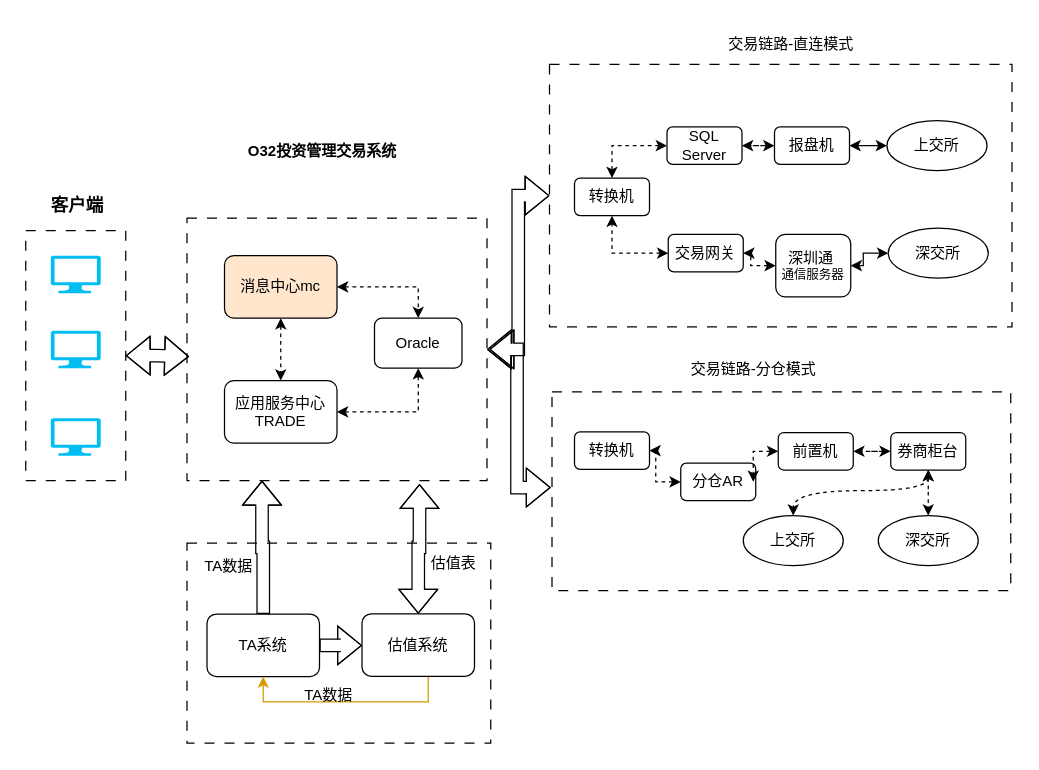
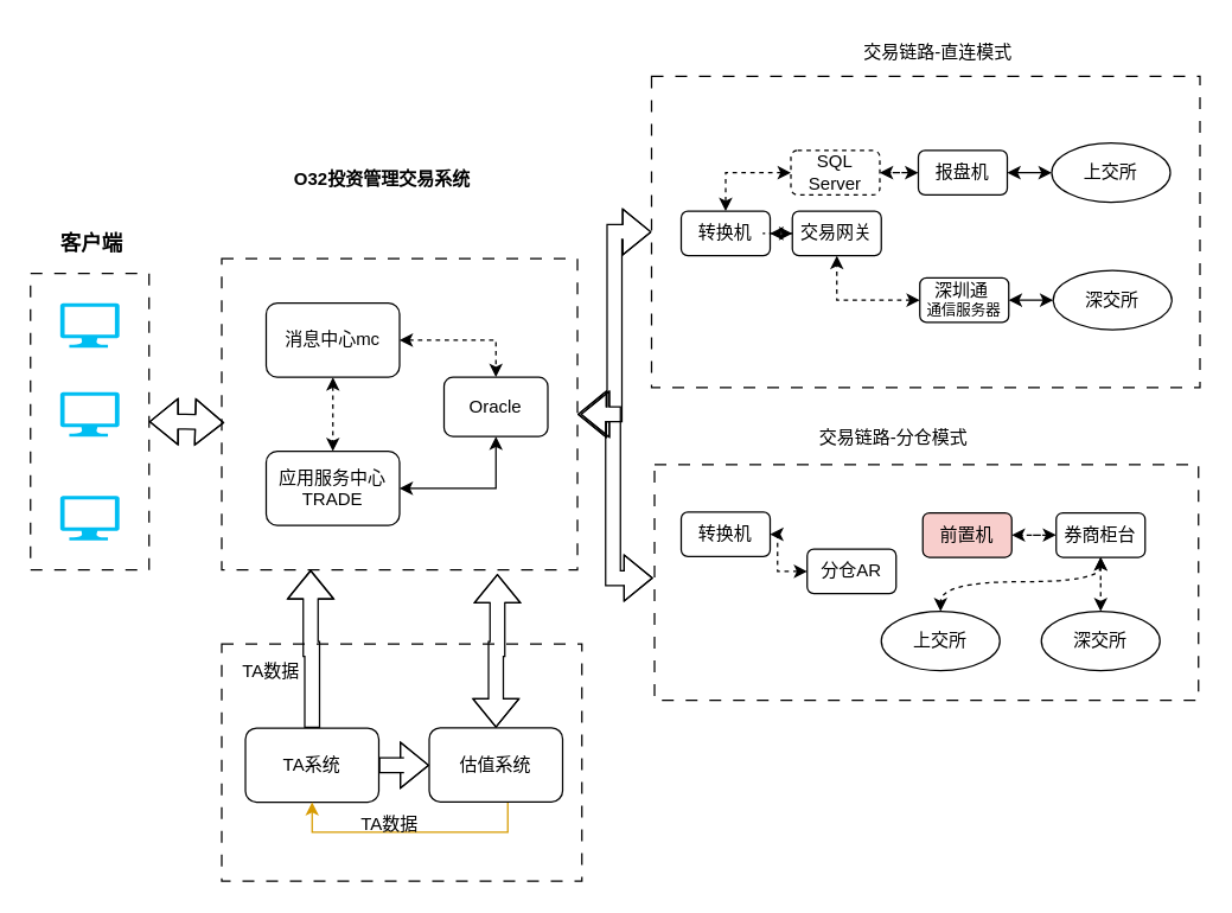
  <mxCell id="0" />
  <mxCell id="1" parent="0" />
  <mxCell id="2" style="edgeStyle=orthogonalEdgeStyle;rounded=0;orthogonalLoop=1;jettySize=auto;html=1;entryX=0;entryY=0.5;entryDx=0;entryDy=0;shape=flexArrow;startArrow=block;" edge="1" parent="1" source="3" target="15"><mxGeometry relative="1" as="geometry" /></mxCell>
  <mxCell id="3" value="" style="rounded=0;whiteSpace=wrap;html=1;dashed=1;dashPattern=8 8;" vertex="1" parent="1"><mxGeometry x="149" y="174" width="240" height="210" as="geometry" /></mxCell>
  <mxCell id="4" value="" style="rounded=0;whiteSpace=wrap;html=1;fillStyle=auto;dashed=1;dashPattern=8 8;" vertex="1" parent="1"><mxGeometry x="20" y="184" width="80" height="200" as="geometry" /></mxCell>
  <mxCell id="5" value="" style="verticalLabelPosition=bottom;html=1;verticalAlign=top;align=center;strokeColor=none;fillColor=#00BEF2;shape=mxgraph.azure.computer;pointerEvents=1;" vertex="1" parent="1"><mxGeometry x="40" y="264" width="40" height="30" as="geometry" /></mxCell>
  <mxCell id="6" value="" style="verticalLabelPosition=bottom;html=1;verticalAlign=top;align=center;strokeColor=none;fillColor=#00BEF2;shape=mxgraph.azure.computer;pointerEvents=1;" vertex="1" parent="1"><mxGeometry x="40" y="334" width="40" height="30" as="geometry" /></mxCell>
- <mxCell id="7" value="" style="edgeStyle=orthogonalEdgeStyle;rounded=0;orthogonalLoop=1;jettySize=auto;html=1;startArrow=classic;startFill=1;dashed=1;" edge="1" parent="1" source="8" target="9"><mxGeometry relative="1" as="geometry" /></mxCell>
+ <mxCell id="7" value="" style="edgeStyle=orthogonalEdgeStyle;rounded=0;orthogonalLoop=1;jettySize=auto;html=1;startArrow=classic;startFill=1;dashed=0;" edge="1" parent="1" source="8" target="9"><mxGeometry relative="1" as="geometry" /></mxCell>
  <mxCell id="8" value="应用服务中心TRADE" style="rounded=1;whiteSpace=wrap;html=1;" vertex="1" parent="1"><mxGeometry x="179" y="304" width="90" height="50" as="geometry" /></mxCell>
  <mxCell id="9" value="Oracle" style="rounded=1;whiteSpace=wrap;html=1;" vertex="1" parent="1"><mxGeometry x="299" y="254" width="70" height="40" as="geometry" /></mxCell>
  <mxCell id="10" value="" style="verticalLabelPosition=bottom;html=1;verticalAlign=top;align=center;strokeColor=none;fillColor=#00BEF2;shape=mxgraph.azure.computer;pointerEvents=1;" vertex="1" parent="1"><mxGeometry x="40" y="204" width="40" height="30" as="geometry" /></mxCell>
  <mxCell id="11" value="" style="edgeStyle=orthogonalEdgeStyle;rounded=0;orthogonalLoop=1;jettySize=auto;html=1;startArrow=classic;startFill=1;dashed=1;" edge="1" parent="1" source="13" target="8"><mxGeometry relative="1" as="geometry" /></mxCell>
  <mxCell id="12" value="" style="edgeStyle=orthogonalEdgeStyle;rounded=0;orthogonalLoop=1;jettySize=auto;html=1;startArrow=classic;startFill=1;dashed=1;" edge="1" parent="1" source="13" target="9"><mxGeometry relative="1" as="geometry"><Array as="points"><mxPoint x="334" y="229" /></Array></mxGeometry></mxCell>
- <mxCell id="13" value="消息中心mc" style="rounded=1;whiteSpace=wrap;html=1;fillColor=#ffe6cc;" vertex="1" parent="1"><mxGeometry x="179" y="204" width="90" height="50" as="geometry" /></mxCell>
+ <mxCell id="13" value="消息中心mc" style="rounded=1;whiteSpace=wrap;html=1;" vertex="1" parent="1"><mxGeometry x="179" y="204" width="90" height="50" as="geometry" /></mxCell>
  <mxCell id="14" value="&lt;p style=&quot;line-height: 100%;&quot;&gt;&lt;font style=&quot;font-size: 14px;&quot;&gt;客户端&lt;/font&gt;&lt;/p&gt;" style="text;strokeColor=none;fillColor=none;html=1;fontSize=24;fontStyle=1;verticalAlign=middle;align=center;" vertex="1" parent="1"><mxGeometry x="22" y="142" width="78" height="40" as="geometry" /></mxCell>
  <mxCell id="15" value="" style="rounded=0;whiteSpace=wrap;html=1;dashed=1;dashPattern=8 8;" vertex="1" parent="1"><mxGeometry x="439" y="51" width="370" height="210" as="geometry" /></mxCell>
  <mxCell id="16" value="交易链路-直连模式" style="text;html=1;align=center;verticalAlign=middle;resizable=0;points=[];autosize=1;strokeColor=none;fillColor=none;" vertex="1" parent="1"><mxGeometry x="572" y="20" width="120" height="30" as="geometry" /></mxCell>
  <mxCell id="17" value="转换机" style="rounded=1;whiteSpace=wrap;html=1;" vertex="1" parent="1"><mxGeometry x="459" y="142" width="60" height="30" as="geometry" /></mxCell>
  <mxCell id="18" value="" style="edgeStyle=orthogonalEdgeStyle;rounded=0;orthogonalLoop=1;jettySize=auto;html=1;startArrow=classic;startFill=1;dashed=1;" edge="1" parent="1" source="19" target="17"><mxGeometry relative="1" as="geometry" /></mxCell>
- <mxCell id="19" value="SQL Server" style="rounded=1;whiteSpace=wrap;html=1;" vertex="1" parent="1"><mxGeometry x="533" y="101" width="60" height="30" as="geometry" /></mxCell>
+ <mxCell id="19" value="SQL Server" style="rounded=1;whiteSpace=wrap;html=1;dashed=1;" vertex="1" parent="1"><mxGeometry x="533" y="101" width="60" height="30" as="geometry" /></mxCell>
  <mxCell id="20" value="" style="edgeStyle=orthogonalEdgeStyle;rounded=0;orthogonalLoop=1;jettySize=auto;html=1;startArrow=classic;startFill=1;dashed=1;" edge="1" parent="1" source="21" target="19"><mxGeometry relative="1" as="geometry" /></mxCell>
  <mxCell id="21" value="报盘机" style="rounded=1;whiteSpace=wrap;html=1;" vertex="1" parent="1"><mxGeometry x="619" y="101" width="60" height="30" as="geometry" /></mxCell>
  <mxCell id="22" value="" style="edgeStyle=orthogonalEdgeStyle;rounded=0;orthogonalLoop=1;jettySize=auto;html=1;startArrow=classic;startFill=1;" edge="1" parent="1" source="23" target="21"><mxGeometry relative="1" as="geometry" /></mxCell>
  <mxCell id="23" value="上交所" style="ellipse;whiteSpace=wrap;html=1;" vertex="1" parent="1"><mxGeometry x="709" y="96" width="80" height="40" as="geometry" /></mxCell>
  <mxCell id="24" value="" style="edgeStyle=orthogonalEdgeStyle;rounded=0;orthogonalLoop=1;jettySize=auto;html=1;startArrow=classic;startFill=1;dashed=1;" edge="1" parent="1" source="25" target="17"><mxGeometry relative="1" as="geometry" /></mxCell>
- <mxCell id="25" value="交易网关" style="rounded=1;whiteSpace=wrap;html=1;" vertex="1" parent="1"><mxGeometry x="534" y="187" width="60" height="30" as="geometry" /></mxCell>
+ <mxCell id="25" value="交易网关" style="rounded=1;whiteSpace=wrap;html=1;" vertex="1" parent="1"><mxGeometry x="534" y="142" width="60" height="30" as="geometry" /></mxCell>
  <mxCell id="26" value="" style="edgeStyle=orthogonalEdgeStyle;rounded=0;orthogonalLoop=1;jettySize=auto;html=1;dashed=1;startArrow=classic;startFill=1;" edge="1" parent="1" source="27" target="25"><mxGeometry relative="1" as="geometry" /></mxCell>
- <mxCell id="27" value="深圳通&amp;nbsp;&lt;div style=&quot;font-size: 10px;&quot;&gt;通信服务器&lt;/div&gt;" style="rounded=1;whiteSpace=wrap;html=1;" vertex="1" parent="1"><mxGeometry x="620" y="187" width="60" height="50" as="geometry" /></mxCell>
+ <mxCell id="27" value="深圳通&amp;nbsp;&lt;div style=&quot;font-size: 10px;&quot;&gt;通信服务器&lt;/div&gt;" style="rounded=1;whiteSpace=wrap;html=1;" vertex="1" parent="1"><mxGeometry x="620" y="187" width="60" height="30" as="geometry" /></mxCell>
  <mxCell id="28" value="" style="edgeStyle=orthogonalEdgeStyle;rounded=0;orthogonalLoop=1;jettySize=auto;html=1;startArrow=classic;startFill=1;" edge="1" parent="1" source="29" target="27"><mxGeometry relative="1" as="geometry" /></mxCell>
  <mxCell id="29" value="深交所" style="ellipse;whiteSpace=wrap;html=1;" vertex="1" parent="1"><mxGeometry x="710" y="182" width="80" height="40" as="geometry" /></mxCell>
  <mxCell id="30" value="&lt;font style=&quot;font-size: 12px;&quot;&gt;O32投资管理交易系统&lt;/font&gt;" style="text;strokeColor=none;fillColor=none;html=1;fontSize=24;fontStyle=1;verticalAlign=middle;align=center;" vertex="1" parent="1"><mxGeometry x="207" y="97" width="100" height="40" as="geometry" /></mxCell>
  <mxCell id="31" style="edgeStyle=orthogonalEdgeStyle;rounded=0;orthogonalLoop=1;jettySize=auto;html=1;entryX=0.007;entryY=0.527;entryDx=0;entryDy=0;entryPerimeter=0;shape=flexArrow;startArrow=block;" edge="1" parent="1" source="4" target="3"><mxGeometry relative="1" as="geometry" /></mxCell>
  <mxCell id="32" style="edgeStyle=orthogonalEdgeStyle;rounded=0;orthogonalLoop=1;jettySize=auto;html=1;shape=flexArrow;startArrow=block;" edge="1" parent="1"><mxGeometry relative="1" as="geometry"><mxPoint x="391" y="279" as="targetPoint" /><mxPoint x="440" y="389.5" as="sourcePoint" /><Array as="points"><mxPoint x="413" y="390" /><mxPoint x="413" y="279" /></Array></mxGeometry></mxCell>
  <mxCell id="33" value="" style="rounded=0;whiteSpace=wrap;html=1;dashed=1;dashPattern=8 8;" vertex="1" parent="1"><mxGeometry x="441" y="313" width="367" height="159" as="geometry" /></mxCell>
  <mxCell id="34" value="交易链路-分仓模式" style="text;html=1;align=center;verticalAlign=middle;resizable=0;points=[];autosize=1;strokeColor=none;fillColor=none;" vertex="1" parent="1"><mxGeometry x="542" y="280" width="120" height="30" as="geometry" /></mxCell>
  <mxCell id="35" value="转换机" style="rounded=1;whiteSpace=wrap;html=1;" vertex="1" parent="1"><mxGeometry x="459" y="345" width="60" height="30" as="geometry" /></mxCell>
  <mxCell id="36" value="" style="edgeStyle=orthogonalEdgeStyle;rounded=0;orthogonalLoop=1;jettySize=auto;html=1;startArrow=classic;startFill=1;dashed=1;" edge="1" parent="1" source="37" target="35"><mxGeometry relative="1" as="geometry" /></mxCell>
  <mxCell id="37" value="分仓AR" style="rounded=1;whiteSpace=wrap;html=1;" vertex="1" parent="1"><mxGeometry x="544" y="370" width="60" height="30" as="geometry" /></mxCell>
- <mxCell id="38" value="" style="edgeStyle=orthogonalEdgeStyle;rounded=0;orthogonalLoop=1;jettySize=auto;html=1;startArrow=classic;startFill=1;dashed=1;" edge="1" parent="1" source="39" target="37"><mxGeometry relative="1" as="geometry" /></mxCell>
- <mxCell id="39" value="前置机" style="rounded=1;whiteSpace=wrap;html=1;" vertex="1" parent="1"><mxGeometry x="622" y="345.5" width="60" height="30" as="geometry" /></mxCell>
+ <mxCell id="39" value="前置机" style="rounded=1;whiteSpace=wrap;html=1;fillColor=#f8cecc;" vertex="1" parent="1"><mxGeometry x="622" y="345.5" width="60" height="30" as="geometry" /></mxCell>
  <mxCell id="40" value="" style="edgeStyle=orthogonalEdgeStyle;rounded=0;orthogonalLoop=1;jettySize=auto;html=1;startArrow=classic;startFill=1;dashed=1;" edge="1" parent="1" source="43" target="39"><mxGeometry relative="1" as="geometry" /></mxCell>
  <mxCell id="41" style="edgeStyle=orthogonalEdgeStyle;rounded=0;orthogonalLoop=1;jettySize=auto;html=1;startArrow=classic;startFill=1;dashed=1;" edge="1" parent="1" source="43" target="45"><mxGeometry relative="1" as="geometry" /></mxCell>
  <mxCell id="42" style="edgeStyle=orthogonalEdgeStyle;rounded=0;orthogonalLoop=1;jettySize=auto;html=1;entryX=0.5;entryY=0;entryDx=0;entryDy=0;curved=1;startArrow=classic;startFill=1;dashed=1;" edge="1" parent="1" source="43" target="44"><mxGeometry relative="1" as="geometry"><Array as="points"><mxPoint x="742" y="392" /><mxPoint x="634" y="392" /></Array></mxGeometry></mxCell>
  <mxCell id="43" value="券商柜台" style="rounded=1;whiteSpace=wrap;html=1;" vertex="1" parent="1"><mxGeometry x="712" y="345.5" width="60" height="30" as="geometry" /></mxCell>
  <mxCell id="44" value="上交所" style="ellipse;whiteSpace=wrap;html=1;" vertex="1" parent="1"><mxGeometry x="594" y="412" width="80" height="40" as="geometry" /></mxCell>
  <mxCell id="45" value="深交所" style="ellipse;whiteSpace=wrap;html=1;" vertex="1" parent="1"><mxGeometry x="702" y="412" width="80" height="40" as="geometry" /></mxCell>
  <mxCell id="46" value="" style="rounded=0;whiteSpace=wrap;html=1;dashed=1;dashPattern=8 8;" vertex="1" parent="1"><mxGeometry x="149" y="434" width="243" height="160" as="geometry" /></mxCell>
  <mxCell id="47" style="edgeStyle=orthogonalEdgeStyle;rounded=0;orthogonalLoop=1;jettySize=auto;html=1;entryX=0.25;entryY=1;entryDx=0;entryDy=0;shape=flexArrow;" edge="1" parent="1" source="49" target="3"><mxGeometry relative="1" as="geometry" /></mxCell>
  <mxCell id="48" value="" style="edgeStyle=orthogonalEdgeStyle;rounded=0;orthogonalLoop=1;jettySize=auto;html=1;shape=flexArrow;" edge="1" parent="1" source="49" target="51"><mxGeometry relative="1" as="geometry"><Array as="points"><mxPoint x="272" y="516" /><mxPoint x="272" y="516" /></Array></mxGeometry></mxCell>
  <mxCell id="49" value="TA系统" style="rounded=1;whiteSpace=wrap;html=1;" vertex="1" parent="1"><mxGeometry x="165" y="490.75" width="90" height="50" as="geometry" /></mxCell>
  <mxCell id="50" style="edgeStyle=orthogonalEdgeStyle;rounded=0;orthogonalLoop=1;jettySize=auto;html=1;entryX=0.5;entryY=1;entryDx=0;entryDy=0;fillColor=#ffe6cc;strokeColor=#d79b00;" edge="1" parent="1" source="51" target="49"><mxGeometry relative="1" as="geometry"><Array as="points"><mxPoint x="342" y="561" /><mxPoint x="210" y="561" /></Array></mxGeometry></mxCell>
  <mxCell id="51" value="估值系统" style="rounded=1;whiteSpace=wrap;html=1;" vertex="1" parent="1"><mxGeometry x="289" y="490.5" width="90" height="50" as="geometry" /></mxCell>
  <mxCell id="52" style="edgeStyle=orthogonalEdgeStyle;rounded=0;orthogonalLoop=1;jettySize=auto;html=1;entryX=0.775;entryY=1.013;entryDx=0;entryDy=0;entryPerimeter=0;shape=flexArrow;startArrow=block;" edge="1" parent="1" source="51" target="3"><mxGeometry relative="1" as="geometry" /></mxCell>
  <mxCell id="53" value="TA数据" style="text;html=1;align=center;verticalAlign=middle;resizable=0;points=[];autosize=1;strokeColor=none;fillColor=none;" vertex="1" parent="1"><mxGeometry x="152" y="437.5" width="60" height="30" as="geometry" /></mxCell>
- <mxCell id="54" value="估值表" style="text;html=1;align=center;verticalAlign=middle;resizable=0;points=[];autosize=1;strokeColor=none;fillColor=none;" vertex="1" parent="1"><mxGeometry x="332" y="435" width="60" height="30" as="geometry" /></mxCell>
  <mxCell id="55" value="TA数据" style="text;html=1;align=center;verticalAlign=middle;resizable=0;points=[];autosize=1;strokeColor=none;fillColor=none;" vertex="1" parent="1"><mxGeometry x="232" y="540.75" width="60" height="30" as="geometry" /></mxCell>
